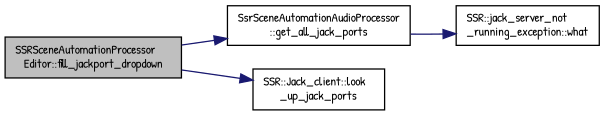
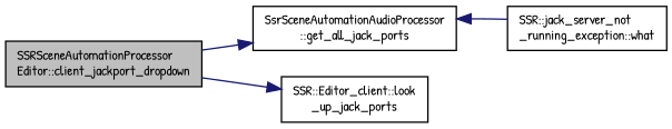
  digraph {
    fontname="Patrick Hand"
    rankdir=LR
    node [color=black fillcolor=white fontname="Patrick Hand" fontsize=10 shape=record style=filled]
    edge [color=midnightblue fontname="Patrick Hand" fontsize=10 labelfontname=Helvetica labelfontsize=10 style=solid]
-   n1 [fillcolor=grey75 fontcolor=black height=0.2 label="SSRSceneAutomationProcessor\lEditor::fill_jackport_dropdown" width=0.4]
+   n1 [fillcolor=grey75 fontcolor=black height=0.2 label="SSRSceneAutomationProcessor\lEditor::client_jackport_dropdown" width=0.4]
    n2 [height=0.2 label="SsrSceneAutomationAudioProcessor\l::get_all_jack_ports" width=0.4]
-   n3 [height=0.2 label="SSR::Jack_client::look\l_up_jack_ports" width=0.4]
+   n3 [height=0.2 label="SSR::Editor_client::look\l_up_jack_ports" width=0.4]
    n4 [height=0.2 label="SSR::jack_server_not\l_running_exception::what" width=0.4]
    n1 -> n2
    n1 -> n3
-   n2 -> n4
+   n4 -> n2
  }
